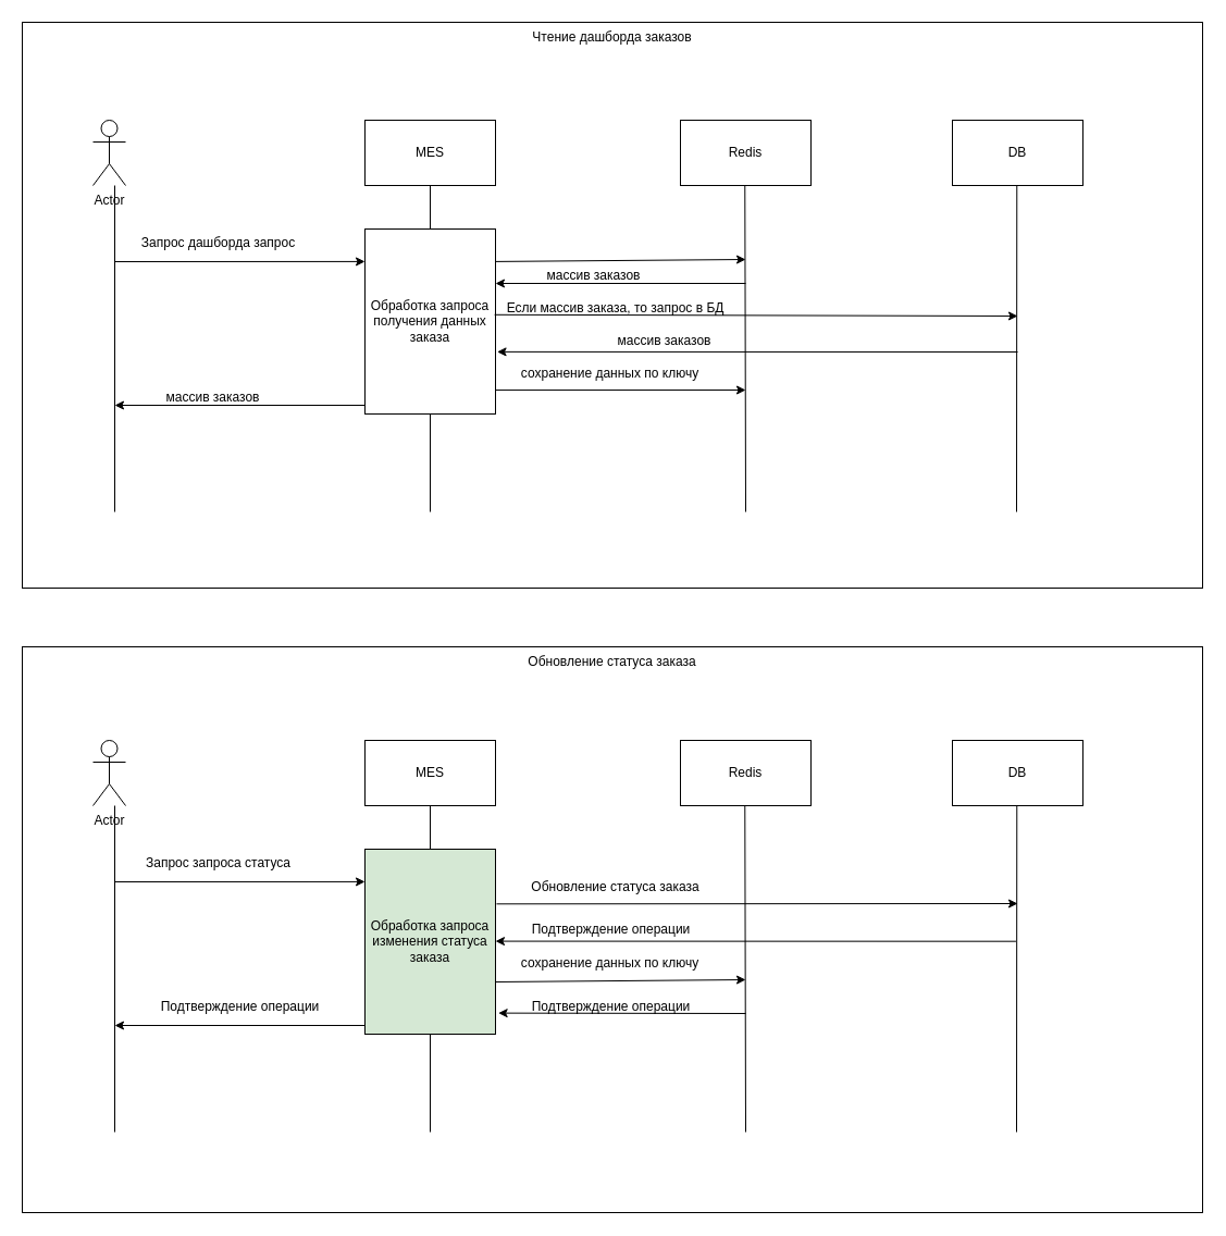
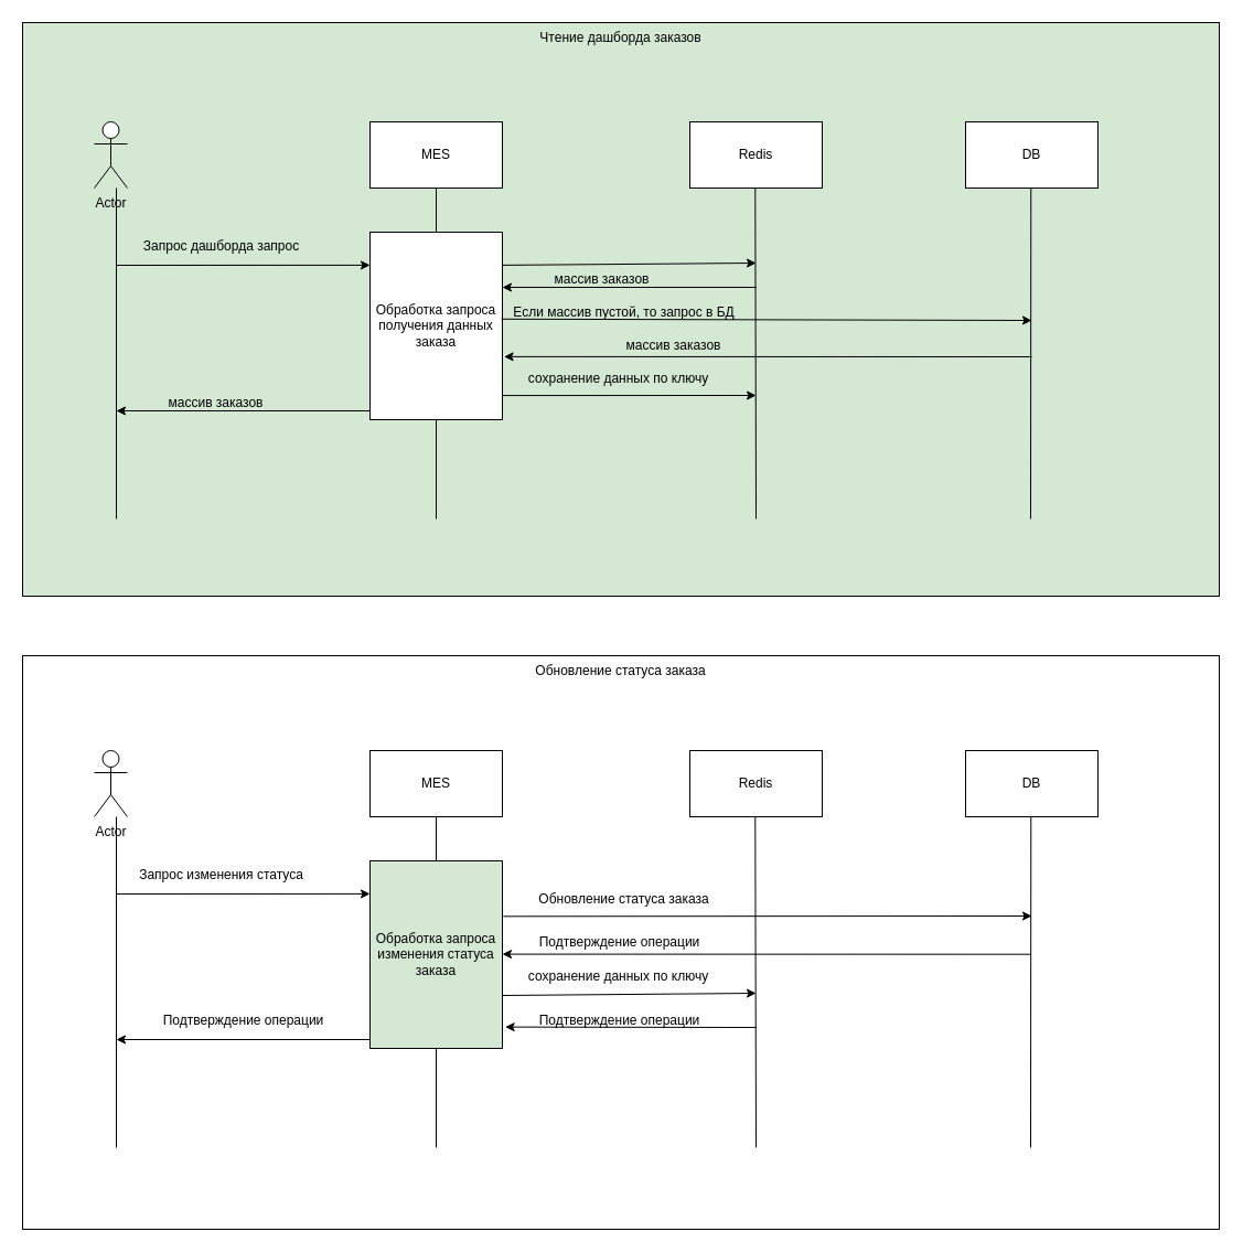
  <mxCell id="0" />
  <mxCell id="1" parent="0" />
  <mxCell id="2" value="Обновление статуса заказа" style="rounded=0;whiteSpace=wrap;html=1;verticalAlign=top;" vertex="1" parent="1"><mxGeometry x="20" y="594" width="1085" height="520" as="geometry" /></mxCell>
- <mxCell id="3" value="Чтение дашборда заказов" style="rounded=0;whiteSpace=wrap;html=1;verticalAlign=top;" vertex="1" parent="1"><mxGeometry x="20" y="20" width="1085" height="520" as="geometry" /></mxCell>
+ <mxCell id="3" value="Чтение дашборда заказов" style="rounded=0;whiteSpace=wrap;html=1;verticalAlign=top;fillColor=#d5e8d4;" vertex="1" parent="1"><mxGeometry x="20" y="20" width="1085" height="520" as="geometry" /></mxCell>
  <mxCell id="4" value="Actor" style="shape=umlActor;verticalLabelPosition=bottom;verticalAlign=top;html=1;outlineConnect=0;" vertex="1" parent="1"><mxGeometry x="85" y="110" width="30" height="60" as="geometry" /></mxCell>
  <mxCell id="5" value="MES" style="rounded=0;whiteSpace=wrap;html=1;" vertex="1" parent="1"><mxGeometry x="335" y="110" width="120" height="60" as="geometry" /></mxCell>
  <mxCell id="6" value="Redis" style="rounded=0;whiteSpace=wrap;html=1;" vertex="1" parent="1"><mxGeometry x="625" y="110" width="120" height="60" as="geometry" /></mxCell>
  <mxCell id="7" value="DB" style="rounded=0;whiteSpace=wrap;html=1;" vertex="1" parent="1"><mxGeometry x="875" y="110" width="120" height="60" as="geometry" /></mxCell>
  <mxCell id="8" value="" style="endArrow=none;html=1;rounded=0;" edge="1" parent="1"><mxGeometry width="50" height="50" relative="1" as="geometry"><mxPoint x="105" y="470" as="sourcePoint" /><mxPoint x="105" y="170" as="targetPoint" /></mxGeometry></mxCell>
  <mxCell id="9" value="" style="endArrow=none;html=1;rounded=0;" edge="1" parent="1"><mxGeometry width="50" height="50" relative="1" as="geometry"><mxPoint x="395" y="470" as="sourcePoint" /><mxPoint x="395" y="170" as="targetPoint" /></mxGeometry></mxCell>
  <mxCell id="10" value="" style="endArrow=none;html=1;rounded=0;" edge="1" parent="1"><mxGeometry width="50" height="50" relative="1" as="geometry"><mxPoint x="685" y="470" as="sourcePoint" /><mxPoint x="684.29" y="170" as="targetPoint" /></mxGeometry></mxCell>
  <mxCell id="11" value="" style="endArrow=none;html=1;rounded=0;" edge="1" parent="1"><mxGeometry width="50" height="50" relative="1" as="geometry"><mxPoint x="934" y="470" as="sourcePoint" /><mxPoint x="934.29" y="170" as="targetPoint" /></mxGeometry></mxCell>
  <mxCell id="12" value="" style="endArrow=classic;html=1;rounded=0;entryX=0;entryY=0.176;entryDx=0;entryDy=0;entryPerimeter=0;" edge="1" parent="1" target="14"><mxGeometry width="50" height="50" relative="1" as="geometry"><mxPoint x="105" y="240" as="sourcePoint" /><mxPoint x="395" y="240" as="targetPoint" /></mxGeometry></mxCell>
  <mxCell id="13" value="Запрос дашборда запрос" style="text;html=1;align=center;verticalAlign=middle;resizable=0;points=[];autosize=1;strokeColor=none;fillColor=none;" vertex="1" parent="1"><mxGeometry x="115" y="208" width="170" height="30" as="geometry" /></mxCell>
  <mxCell id="14" value="Обработка запроса получения данных заказа" style="rounded=0;whiteSpace=wrap;html=1;" vertex="1" parent="1"><mxGeometry x="335" y="210" width="120" height="170" as="geometry" /></mxCell>
  <mxCell id="15" value="" style="endArrow=classic;html=1;rounded=0;exitX=1.003;exitY=0.176;exitDx=0;exitDy=0;exitPerimeter=0;" edge="1" parent="1" source="14"><mxGeometry width="50" height="50" relative="1" as="geometry"><mxPoint x="495" y="260" as="sourcePoint" /><mxPoint x="685" y="238" as="targetPoint" /></mxGeometry></mxCell>
  <mxCell id="16" value="" style="endArrow=classic;html=1;rounded=0;" edge="1" parent="1"><mxGeometry width="50" height="50" relative="1" as="geometry"><mxPoint x="685" y="260" as="sourcePoint" /><mxPoint x="455" y="260" as="targetPoint" /></mxGeometry></mxCell>
  <mxCell id="17" value="массив заказов" style="text;html=1;align=center;verticalAlign=middle;resizable=0;points=[];autosize=1;strokeColor=none;fillColor=none;" vertex="1" parent="1"><mxGeometry x="490" y="238" width="110" height="30" as="geometry" /></mxCell>
  <mxCell id="18" value="" style="endArrow=classic;html=1;rounded=0;exitX=-0.004;exitY=0.693;exitDx=0;exitDy=0;exitPerimeter=0;" edge="1" parent="1" source="19"><mxGeometry width="50" height="50" relative="1" as="geometry"><mxPoint x="495" y="340" as="sourcePoint" /><mxPoint x="935" y="290" as="targetPoint" /></mxGeometry></mxCell>
- <mxCell id="19" value="Если массив заказа, то запрос в БД" style="text;html=1;align=center;verticalAlign=middle;resizable=0;points=[];autosize=1;strokeColor=none;fillColor=none;" vertex="1" parent="1"><mxGeometry x="455" y="268" width="220" height="30" as="geometry" /></mxCell>
+ <mxCell id="19" value="Если массив пустой, то запрос в БД" style="text;html=1;align=center;verticalAlign=middle;resizable=0;points=[];autosize=1;strokeColor=none;fillColor=none;" vertex="1" parent="1"><mxGeometry x="455" y="268" width="220" height="30" as="geometry" /></mxCell>
  <mxCell id="20" value="" style="endArrow=classic;html=1;rounded=0;entryX=1.013;entryY=0.664;entryDx=0;entryDy=0;entryPerimeter=0;" edge="1" parent="1" target="14"><mxGeometry width="50" height="50" relative="1" as="geometry"><mxPoint x="935" y="323" as="sourcePoint" /><mxPoint x="745" y="350" as="targetPoint" /></mxGeometry></mxCell>
  <mxCell id="21" value="массив заказов" style="text;html=1;align=center;verticalAlign=middle;resizable=0;points=[];autosize=1;strokeColor=none;fillColor=none;" vertex="1" parent="1"><mxGeometry x="555" y="298" width="110" height="30" as="geometry" /></mxCell>
  <mxCell id="22" value="" style="endArrow=classic;html=1;rounded=0;exitX=1;exitY=0.871;exitDx=0;exitDy=0;exitPerimeter=0;" edge="1" parent="1" source="14"><mxGeometry width="50" height="50" relative="1" as="geometry"><mxPoint x="455" y="360" as="sourcePoint" /><mxPoint x="685" y="358" as="targetPoint" /></mxGeometry></mxCell>
  <mxCell id="23" value="сохранение данных по ключу" style="text;html=1;align=center;verticalAlign=middle;resizable=0;points=[];autosize=1;strokeColor=none;fillColor=none;" vertex="1" parent="1"><mxGeometry x="465" y="328" width="190" height="30" as="geometry" /></mxCell>
  <mxCell id="24" value="" style="endArrow=classic;html=1;rounded=0;" edge="1" parent="1"><mxGeometry width="50" height="50" relative="1" as="geometry"><mxPoint x="335" y="372" as="sourcePoint" /><mxPoint x="105" y="372" as="targetPoint" /></mxGeometry></mxCell>
  <mxCell id="25" value="массив заказов" style="text;html=1;align=center;verticalAlign=middle;resizable=0;points=[];autosize=1;strokeColor=none;fillColor=none;" vertex="1" parent="1"><mxGeometry x="140" y="350" width="110" height="30" as="geometry" /></mxCell>
  <mxCell id="26" value="Actor" style="shape=umlActor;verticalLabelPosition=bottom;verticalAlign=top;html=1;outlineConnect=0;" vertex="1" parent="1"><mxGeometry x="85" y="680" width="30" height="60" as="geometry" /></mxCell>
  <mxCell id="27" value="MES" style="rounded=0;whiteSpace=wrap;html=1;" vertex="1" parent="1"><mxGeometry x="335" y="680" width="120" height="60" as="geometry" /></mxCell>
  <mxCell id="28" value="Redis" style="rounded=0;whiteSpace=wrap;html=1;" vertex="1" parent="1"><mxGeometry x="625" y="680" width="120" height="60" as="geometry" /></mxCell>
  <mxCell id="29" value="DB" style="rounded=0;whiteSpace=wrap;html=1;" vertex="1" parent="1"><mxGeometry x="875" y="680" width="120" height="60" as="geometry" /></mxCell>
  <mxCell id="30" value="" style="endArrow=none;html=1;rounded=0;" edge="1" parent="1"><mxGeometry width="50" height="50" relative="1" as="geometry"><mxPoint x="105" y="1040" as="sourcePoint" /><mxPoint x="105" y="740" as="targetPoint" /></mxGeometry></mxCell>
  <mxCell id="31" value="" style="endArrow=none;html=1;rounded=0;" edge="1" parent="1"><mxGeometry width="50" height="50" relative="1" as="geometry"><mxPoint x="395" y="1040" as="sourcePoint" /><mxPoint x="395" y="740" as="targetPoint" /></mxGeometry></mxCell>
  <mxCell id="32" value="" style="endArrow=none;html=1;rounded=0;" edge="1" parent="1"><mxGeometry width="50" height="50" relative="1" as="geometry"><mxPoint x="685" y="1040" as="sourcePoint" /><mxPoint x="684.29" y="740" as="targetPoint" /></mxGeometry></mxCell>
  <mxCell id="33" value="" style="endArrow=none;html=1;rounded=0;" edge="1" parent="1"><mxGeometry width="50" height="50" relative="1" as="geometry"><mxPoint x="934" y="1040" as="sourcePoint" /><mxPoint x="934.29" y="740" as="targetPoint" /></mxGeometry></mxCell>
  <mxCell id="34" value="" style="endArrow=classic;html=1;rounded=0;entryX=0;entryY=0.176;entryDx=0;entryDy=0;entryPerimeter=0;" edge="1" parent="1" target="36"><mxGeometry width="50" height="50" relative="1" as="geometry"><mxPoint x="105" y="810" as="sourcePoint" /><mxPoint x="395" y="810" as="targetPoint" /></mxGeometry></mxCell>
- <mxCell id="35" value="Запрос запроса статуса" style="text;html=1;align=center;verticalAlign=middle;resizable=0;points=[];autosize=1;strokeColor=none;fillColor=none;" vertex="1" parent="1"><mxGeometry x="115" y="778" width="170" height="30" as="geometry" /></mxCell>
+ <mxCell id="35" value="Запрос изменения статуса" style="text;html=1;align=center;verticalAlign=middle;resizable=0;points=[];autosize=1;strokeColor=none;fillColor=none;" vertex="1" parent="1"><mxGeometry x="115" y="778" width="170" height="30" as="geometry" /></mxCell>
  <mxCell id="36" value="Обработка запроса изменения статуса заказа" style="rounded=0;whiteSpace=wrap;html=1;fillColor=#d5e8d4;" vertex="1" parent="1"><mxGeometry x="335" y="780" width="120" height="170" as="geometry" /></mxCell>
  <mxCell id="37" value="" style="endArrow=classic;html=1;rounded=0;exitX=1.008;exitY=0.296;exitDx=0;exitDy=0;exitPerimeter=0;" edge="1" parent="1" source="36"><mxGeometry width="50" height="50" relative="1" as="geometry"><mxPoint x="455" y="835" as="sourcePoint" /><mxPoint x="935" y="830" as="targetPoint" /></mxGeometry></mxCell>
  <mxCell id="38" value="Обновление статуса заказа" style="text;html=1;align=center;verticalAlign=middle;resizable=0;points=[];autosize=1;strokeColor=none;fillColor=none;" vertex="1" parent="1"><mxGeometry x="475" y="800" width="180" height="30" as="geometry" /></mxCell>
  <mxCell id="39" value="" style="endArrow=classic;html=1;rounded=0;entryX=1.013;entryY=0.664;entryDx=0;entryDy=0;entryPerimeter=0;" edge="1" parent="1"><mxGeometry width="50" height="50" relative="1" as="geometry"><mxPoint x="933.44" y="864.7" as="sourcePoint" /><mxPoint x="455" y="864.58" as="targetPoint" /></mxGeometry></mxCell>
  <mxCell id="40" value="Подтверждение операции" style="text;html=1;align=center;verticalAlign=middle;resizable=0;points=[];autosize=1;strokeColor=none;fillColor=none;" vertex="1" parent="1"><mxGeometry x="476" y="839" width="170" height="30" as="geometry" /></mxCell>
  <mxCell id="41" value="" style="endArrow=classic;html=1;rounded=0;exitX=1.003;exitY=0.176;exitDx=0;exitDy=0;exitPerimeter=0;" edge="1" parent="1"><mxGeometry width="50" height="50" relative="1" as="geometry"><mxPoint x="455" y="902" as="sourcePoint" /><mxPoint x="685" y="900" as="targetPoint" /></mxGeometry></mxCell>
  <mxCell id="42" value="сохранение данных по ключу" style="text;html=1;align=center;verticalAlign=middle;resizable=0;points=[];autosize=1;strokeColor=none;fillColor=none;" vertex="1" parent="1"><mxGeometry x="465" y="870" width="190" height="30" as="geometry" /></mxCell>
  <mxCell id="43" value="" style="endArrow=classic;html=1;rounded=0;" edge="1" parent="1"><mxGeometry width="50" height="50" relative="1" as="geometry"><mxPoint x="335" y="942" as="sourcePoint" /><mxPoint x="105" y="942" as="targetPoint" /></mxGeometry></mxCell>
  <mxCell id="44" value="" style="endArrow=classic;html=1;rounded=0;entryX=1.022;entryY=0.886;entryDx=0;entryDy=0;entryPerimeter=0;" edge="1" parent="1" target="36"><mxGeometry width="50" height="50" relative="1" as="geometry"><mxPoint x="685" y="931" as="sourcePoint" /><mxPoint x="695" y="920" as="targetPoint" /></mxGeometry></mxCell>
  <mxCell id="45" value="Подтверждение операции" style="text;html=1;align=center;verticalAlign=middle;resizable=0;points=[];autosize=1;strokeColor=none;fillColor=none;" vertex="1" parent="1"><mxGeometry x="476" y="910" width="170" height="30" as="geometry" /></mxCell>
  <mxCell id="46" value="Подтверждение операции" style="text;html=1;align=center;verticalAlign=middle;resizable=0;points=[];autosize=1;strokeColor=none;fillColor=none;" vertex="1" parent="1"><mxGeometry x="135" y="910" width="170" height="30" as="geometry" /></mxCell>
